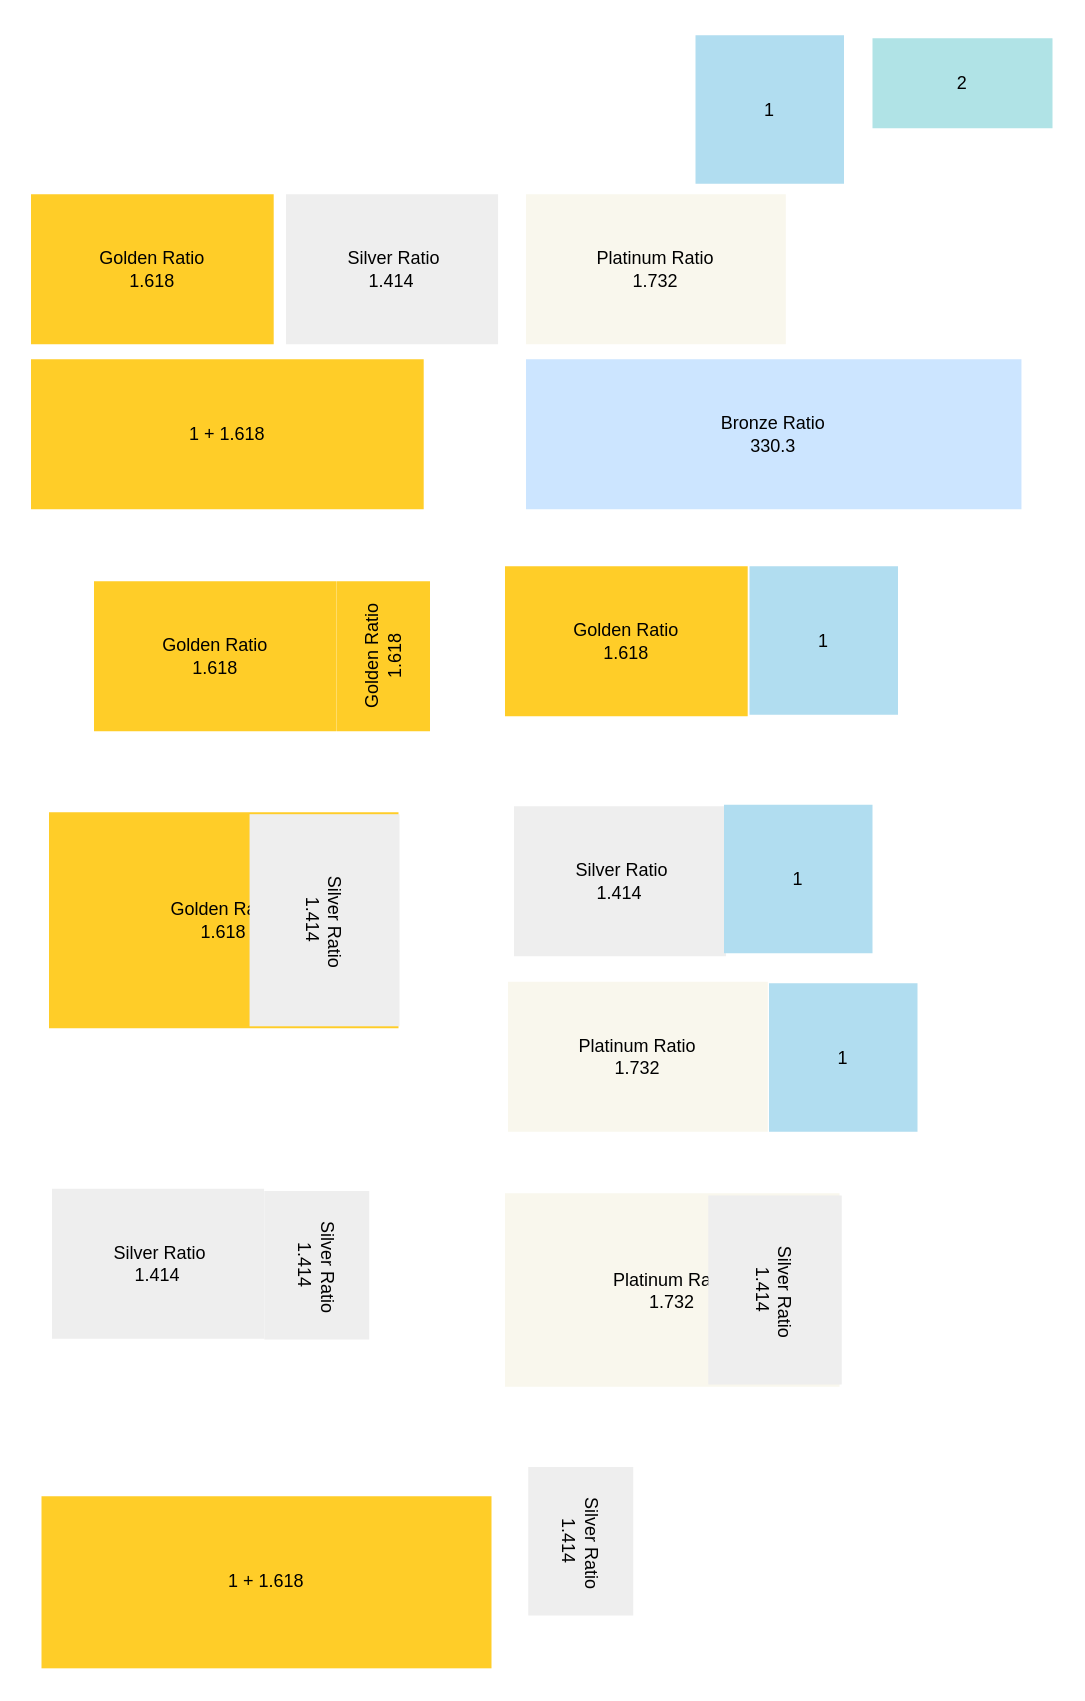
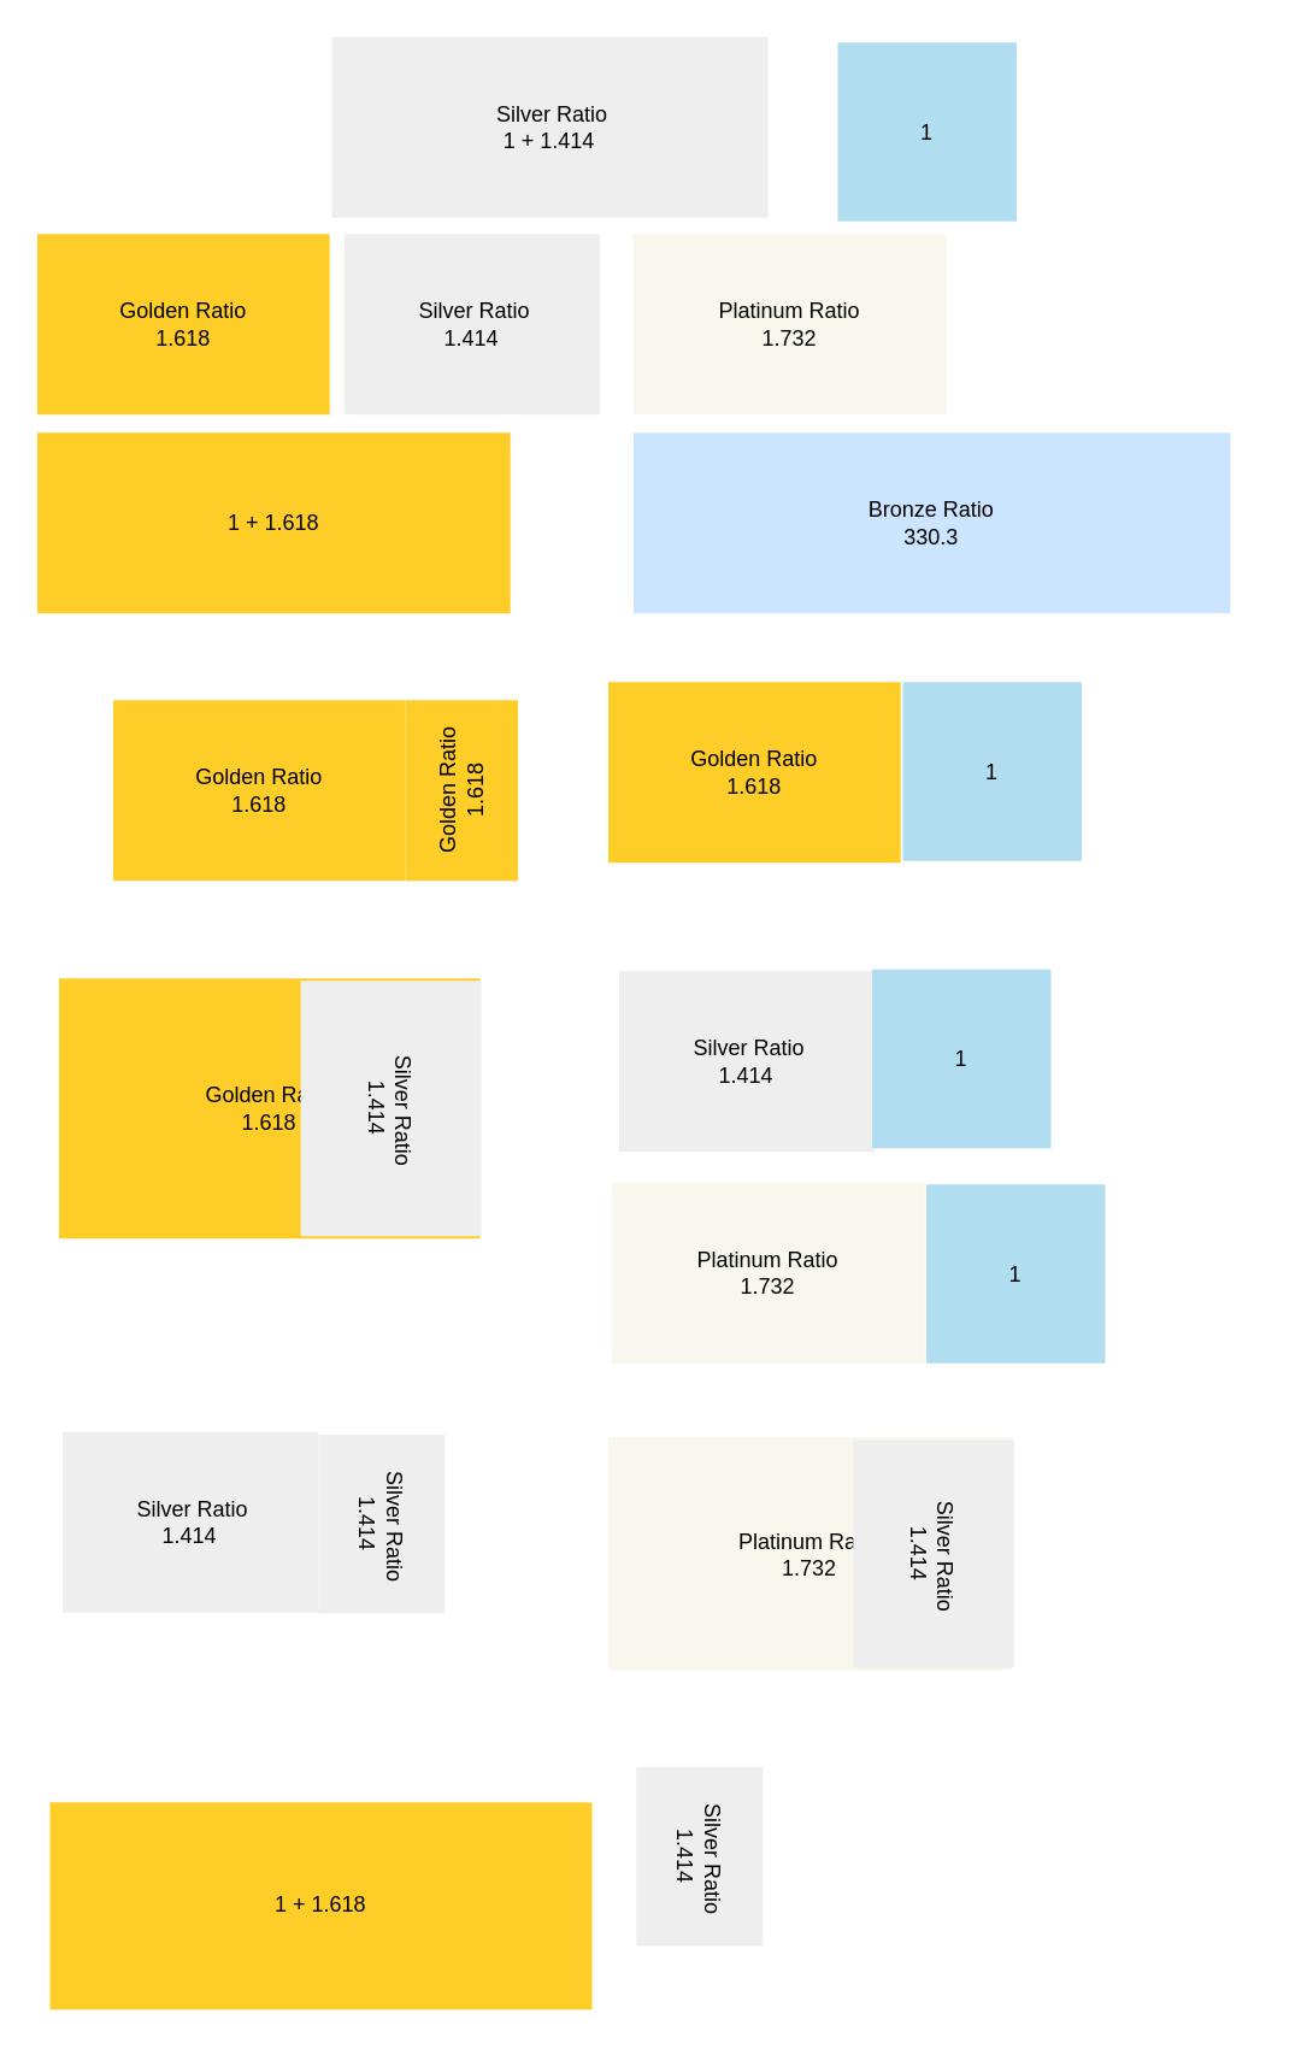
  <mxCell id="0" />
  <mxCell id="1" parent="0" />
  <mxCell id="2" value="Golden Ratio&lt;br&gt;1.618" parent="1" vertex="1" style="rounded=0;whiteSpace=wrap;html=1;aspect=fixed;fillColor=#ffcd28;strokeColor=none;gradientColor=none;"><mxGeometry width="161.8" as="geometry" height="100" y="129" x="20" /></mxCell>
  <mxCell id="3" value="&amp;nbsp;Silver Ratio&lt;br&gt;1.414&lt;br&gt;" parent="1" vertex="1" style="rounded=0;whiteSpace=wrap;html=1;fillColor=#eeeeee;strokeColor=none;aspect=fixed;"><mxGeometry width="141.4" as="geometry" height="100" y="129" x="190" /></mxCell>
  <mxCell id="4" value="Platinum Ratio&lt;br&gt;1.732&lt;br&gt;" parent="1" vertex="1" style="rounded=0;whiteSpace=wrap;html=1;fillColor=#f9f7ed;strokeColor=none;aspect=fixed;"><mxGeometry width="173.2" as="geometry" height="100" y="129" x="350" /></mxCell>
+ <mxCell id="5" value="&amp;nbsp;Silver Ratio&lt;br&gt;1 + 1.414&lt;br&gt;" parent="1" vertex="1" style="rounded=0;whiteSpace=wrap;html=1;fillColor=#eeeeee;strokeColor=none;"><mxGeometry width="241.4" as="geometry" height="100" y="20" x="183" /></mxCell>
  <mxCell id="6" value="1 + 1.618" parent="1" vertex="1" style="rounded=0;whiteSpace=wrap;html=1;fillColor=#ffcd28;strokeColor=none;gradientColor=none;aspect=fixed;"><mxGeometry width="261.8" as="geometry" height="100" y="239" x="20" /></mxCell>
  <mxCell id="7" value="Bronze Ratio&lt;br&gt;330.3&lt;br&gt;" parent="1" vertex="1" style="rounded=0;whiteSpace=wrap;html=1;fillColor=#cce5ff;strokeColor=none;aspect=fixed;"><mxGeometry width="330.3" as="geometry" height="100" y="239" x="350" /></mxCell>
  <mxCell id="8" value="Golden Ratio&lt;br&gt;1.618" parent="1" vertex="1" style="rounded=0;whiteSpace=wrap;html=1;aspect=fixed;fillColor=#ffcd28;strokeColor=none;gradientColor=none;"><mxGeometry width="161.8" as="geometry" height="100" y="387" x="62" /></mxCell>
  <mxCell id="9" value="Golden Ratio&lt;br&gt;1.618" parent="1" vertex="1" style="rounded=0;whiteSpace=wrap;html=1;aspect=fixed;fillColor=#ffcd28;strokeColor=none;gradientColor=none;rotation=270;"><mxGeometry width="100" as="geometry" height="62" y="406" x="205" /></mxCell>
  <mxCell id="10" value="1" parent="1" vertex="1" style="whiteSpace=wrap;html=1;aspect=fixed;strokeColor=none;fillColor=#b1ddf0;"><mxGeometry width="99" as="geometry" height="99" y="377" x="499" /></mxCell>
- <mxCell id="11" value="2" parent="1" vertex="1" style="rounded=0;whiteSpace=wrap;html=1;strokeColor=none;fillColor=#b0e3e6;aspect=fixed;"><mxGeometry width="120" as="geometry" height="60" y="25" x="581" /></mxCell>
  <mxCell id="12" value="Golden Ratio&lt;br&gt;1.618" parent="1" vertex="1" style="rounded=0;whiteSpace=wrap;html=1;aspect=fixed;fillColor=#ffcd28;strokeColor=none;gradientColor=none;"><mxGeometry width="161.8" as="geometry" height="100" y="377" x="336" /></mxCell>
  <mxCell id="13" value="&amp;nbsp;Silver Ratio&lt;br&gt;1.414&lt;br&gt;" parent="1" vertex="1" style="rounded=0;whiteSpace=wrap;html=1;fillColor=#eeeeee;strokeColor=none;aspect=fixed;"><mxGeometry width="141.4" as="geometry" height="100" y="537" x="342" /></mxCell>
  <mxCell id="14" value="1" parent="1" vertex="1" style="whiteSpace=wrap;html=1;aspect=fixed;strokeColor=none;fillColor=#b1ddf0;"><mxGeometry width="99" as="geometry" height="99" y="23" x="463" /></mxCell>
  <mxCell id="15" value="1" parent="1" vertex="1" style="whiteSpace=wrap;html=1;aspect=fixed;strokeColor=none;fillColor=#b1ddf0;"><mxGeometry width="99" as="geometry" height="99" y="536" x="482" /></mxCell>
  <mxCell id="16" value="Platinum Ratio&lt;br&gt;1.732&lt;br&gt;" parent="1" vertex="1" style="rounded=0;whiteSpace=wrap;html=1;fillColor=#f9f7ed;strokeColor=none;aspect=fixed;"><mxGeometry width="173.2" as="geometry" height="100" y="654" x="338" /></mxCell>
  <mxCell id="17" value="1" parent="1" vertex="1" style="whiteSpace=wrap;html=1;aspect=fixed;strokeColor=none;fillColor=#b1ddf0;"><mxGeometry width="99" as="geometry" height="99" y="655" x="512" /></mxCell>
  <mxCell id="18" value="Golden Ratio&lt;br&gt;1.618" parent="1" vertex="1" style="rounded=0;whiteSpace=wrap;html=1;aspect=fixed;fillColor=#ffcd28;strokeColor=none;gradientColor=none;"><mxGeometry width="233" as="geometry" height="144" y="541" x="32" /></mxCell>
  <mxCell id="19" value="&amp;nbsp;Silver Ratio&lt;br&gt;1.414&lt;br&gt;" parent="1" vertex="1" style="rounded=0;whiteSpace=wrap;html=1;fillColor=#eeeeee;strokeColor=none;aspect=fixed;rotation=90;"><mxGeometry width="141.4" as="geometry" height="100" y="563" x="145" /></mxCell>
  <mxCell id="20" value="&amp;nbsp;Silver Ratio&lt;br&gt;1.414&lt;br&gt;" parent="1" vertex="1" style="rounded=0;whiteSpace=wrap;html=1;fillColor=#eeeeee;strokeColor=none;aspect=fixed;"><mxGeometry width="141.4" as="geometry" height="100" y="792" x="34" /></mxCell>
  <mxCell id="21" value="&amp;nbsp;Silver Ratio&lt;br&gt;1.414&lt;br&gt;" parent="1" vertex="1" style="rounded=0;whiteSpace=wrap;html=1;fillColor=#eeeeee;strokeColor=none;aspect=fixed;rotation=90;"><mxGeometry width="99" as="geometry" height="70" y="808" x="161" /></mxCell>
  <mxCell id="22" value="Platinum Ratio&lt;br&gt;1.732&lt;br&gt;" parent="1" vertex="1" style="rounded=0;whiteSpace=wrap;html=1;fillColor=#f9f7ed;strokeColor=none;aspect=fixed;"><mxGeometry width="223" as="geometry" height="129" y="795" x="336" /></mxCell>
  <mxCell id="23" value="&amp;nbsp;Silver Ratio&lt;br&gt;1.414&lt;br&gt;" parent="1" vertex="1" style="rounded=0;whiteSpace=wrap;html=1;fillColor=#eeeeee;strokeColor=none;aspect=fixed;rotation=90;"><mxGeometry width="126" as="geometry" height="89" y="815" x="453" /></mxCell>
  <mxCell id="24" value="1 + 1.618" parent="1" vertex="1" style="rounded=0;whiteSpace=wrap;html=1;fillColor=#ffcd28;strokeColor=none;gradientColor=none;aspect=fixed;"><mxGeometry width="300" as="geometry" height="114.72" y="997" x="27" /></mxCell>
  <mxCell id="25" value="&amp;nbsp;Silver Ratio&lt;br&gt;1.414&lt;br&gt;" parent="1" vertex="1" style="rounded=0;whiteSpace=wrap;html=1;fillColor=#eeeeee;strokeColor=none;aspect=fixed;rotation=90;"><mxGeometry width="99" as="geometry" height="70" y="992" x="337" /></mxCell>
